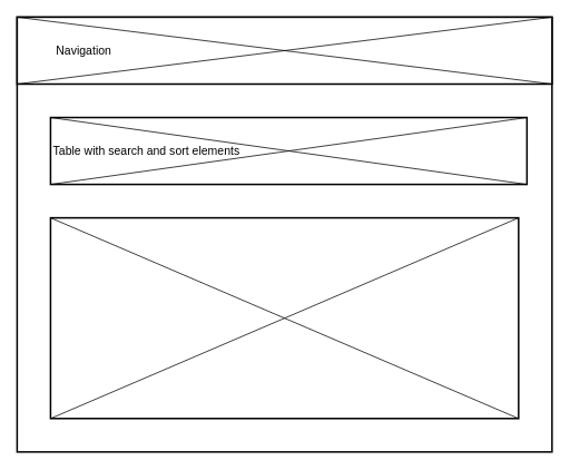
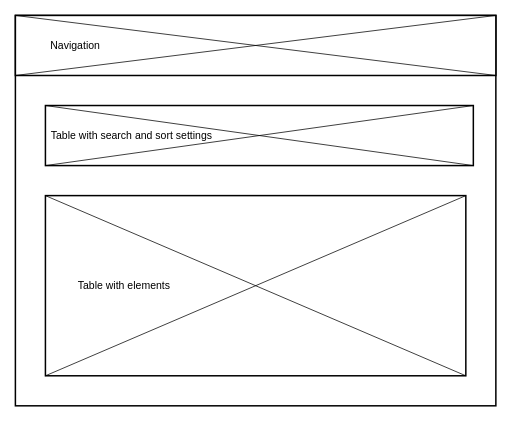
  <mxCell id="0" />
  <mxCell id="1" parent="0" />
  <mxCell id="2" value="" style="rounded=0;whiteSpace=wrap;html=1;absoluteArcSize=1;arcSize=14;strokeWidth=2;fontFamily=Times New Roman;fontSize=14;" vertex="1" parent="1"><mxGeometry x="20" y="20" width="640" height="520" as="geometry" /></mxCell>
  <mxCell id="3" value="" style="rounded=0;whiteSpace=wrap;html=1;absoluteArcSize=1;arcSize=14;strokeWidth=2;fontFamily=Times New Roman;fontSize=14;" vertex="1" parent="1"><mxGeometry x="20" y="20" width="640" height="80" as="geometry" /></mxCell>
  <mxCell id="4" value="" style="rounded=0;whiteSpace=wrap;html=1;absoluteArcSize=1;arcSize=14;strokeWidth=2;fontFamily=Times New Roman;fontSize=14;" vertex="1" parent="1"><mxGeometry x="60" y="260" width="560" height="240" as="geometry" /></mxCell>
  <mxCell id="5" value="" style="endArrow=none;html=1;entryX=1;entryY=1;entryDx=0;entryDy=0;exitX=0;exitY=0;exitDx=0;exitDy=0;fontSize=14;" edge="1" parent="1" source="4" target="4"><mxGeometry width="50" height="50" relative="1" as="geometry"><mxPoint x="-40" y="190" as="sourcePoint" /><mxPoint x="10" y="140" as="targetPoint" /></mxGeometry></mxCell>
  <mxCell id="6" value="" style="endArrow=none;html=1;exitX=0;exitY=1;exitDx=0;exitDy=0;entryX=1;entryY=0;entryDx=0;entryDy=0;fontSize=14;" edge="1" parent="1" source="4" target="4"><mxGeometry width="50" height="50" relative="1" as="geometry"><mxPoint x="130" y="340" as="sourcePoint" /><mxPoint x="180" y="290" as="targetPoint" /></mxGeometry></mxCell>
  <mxCell id="7" value="" style="endArrow=none;html=1;exitX=0;exitY=1;exitDx=0;exitDy=0;entryX=1;entryY=0;entryDx=0;entryDy=0;fontSize=14;" edge="1" parent="1" source="3" target="3"><mxGeometry width="50" height="50" relative="1" as="geometry"><mxPoint x="90" y="80" as="sourcePoint" /><mxPoint x="140" y="30" as="targetPoint" /></mxGeometry></mxCell>
  <mxCell id="8" value="" style="endArrow=none;html=1;exitX=0;exitY=0;exitDx=0;exitDy=0;entryX=1;entryY=1;entryDx=0;entryDy=0;fontSize=14;" edge="1" parent="1" source="3" target="3"><mxGeometry width="50" height="50" relative="1" as="geometry"><mxPoint x="-40" y="250" as="sourcePoint" /><mxPoint x="10" y="200" as="targetPoint" /></mxGeometry></mxCell>
  <mxCell id="9" value="" style="rounded=0;whiteSpace=wrap;html=1;absoluteArcSize=1;arcSize=14;strokeWidth=2;fontFamily=Times New Roman;fontSize=14;" vertex="1" parent="1"><mxGeometry x="60" y="140" width="570" height="80" as="geometry" /></mxCell>
  <mxCell id="10" value="" style="endArrow=none;html=1;entryX=0;entryY=0;entryDx=0;entryDy=0;exitX=1;exitY=1;exitDx=0;exitDy=0;fontSize=14;" edge="1" parent="1" source="9" target="9"><mxGeometry width="50" height="50" relative="1" as="geometry"><mxPoint x="160" y="220" as="sourcePoint" /><mxPoint x="210" y="170" as="targetPoint" /></mxGeometry></mxCell>
  <mxCell id="11" value="" style="endArrow=none;html=1;exitX=0;exitY=1;exitDx=0;exitDy=0;entryX=1;entryY=0;entryDx=0;entryDy=0;fontSize=14;" edge="1" parent="1" source="9" target="9"><mxGeometry width="50" height="50" relative="1" as="geometry"><mxPoint x="340" y="220" as="sourcePoint" /><mxPoint x="390" y="170" as="targetPoint" /></mxGeometry></mxCell>
  <mxCell id="12" value="Navigation" style="text;html=1;strokeColor=none;fillColor=none;align=center;verticalAlign=middle;whiteSpace=wrap;rounded=0;fontSize=14;" vertex="1" parent="1"><mxGeometry x="80" y="50" width="40" height="20" as="geometry" /></mxCell>
- <mxCell id="13" value="Table with search and sort elements" style="text;html=1;strokeColor=none;fillColor=none;align=center;verticalAlign=middle;whiteSpace=wrap;rounded=0;fontSize=14;" vertex="1" parent="1"><mxGeometry x="50" y="170" width="250" height="20" as="geometry" /></mxCell>
+ <mxCell id="13" value="Table with search and sort settings" style="text;html=1;strokeColor=none;fillColor=none;align=center;verticalAlign=middle;whiteSpace=wrap;rounded=0;fontSize=14;" vertex="1" parent="1"><mxGeometry x="50" y="170" width="250" height="20" as="geometry" /></mxCell>
+ <mxCell id="14" value="Table with elements" style="text;html=1;strokeColor=none;fillColor=none;align=center;verticalAlign=middle;whiteSpace=wrap;rounded=0;fontSize=14;" vertex="1" parent="1"><mxGeometry x="80" y="370" width="170" height="20" as="geometry" /></mxCell>
